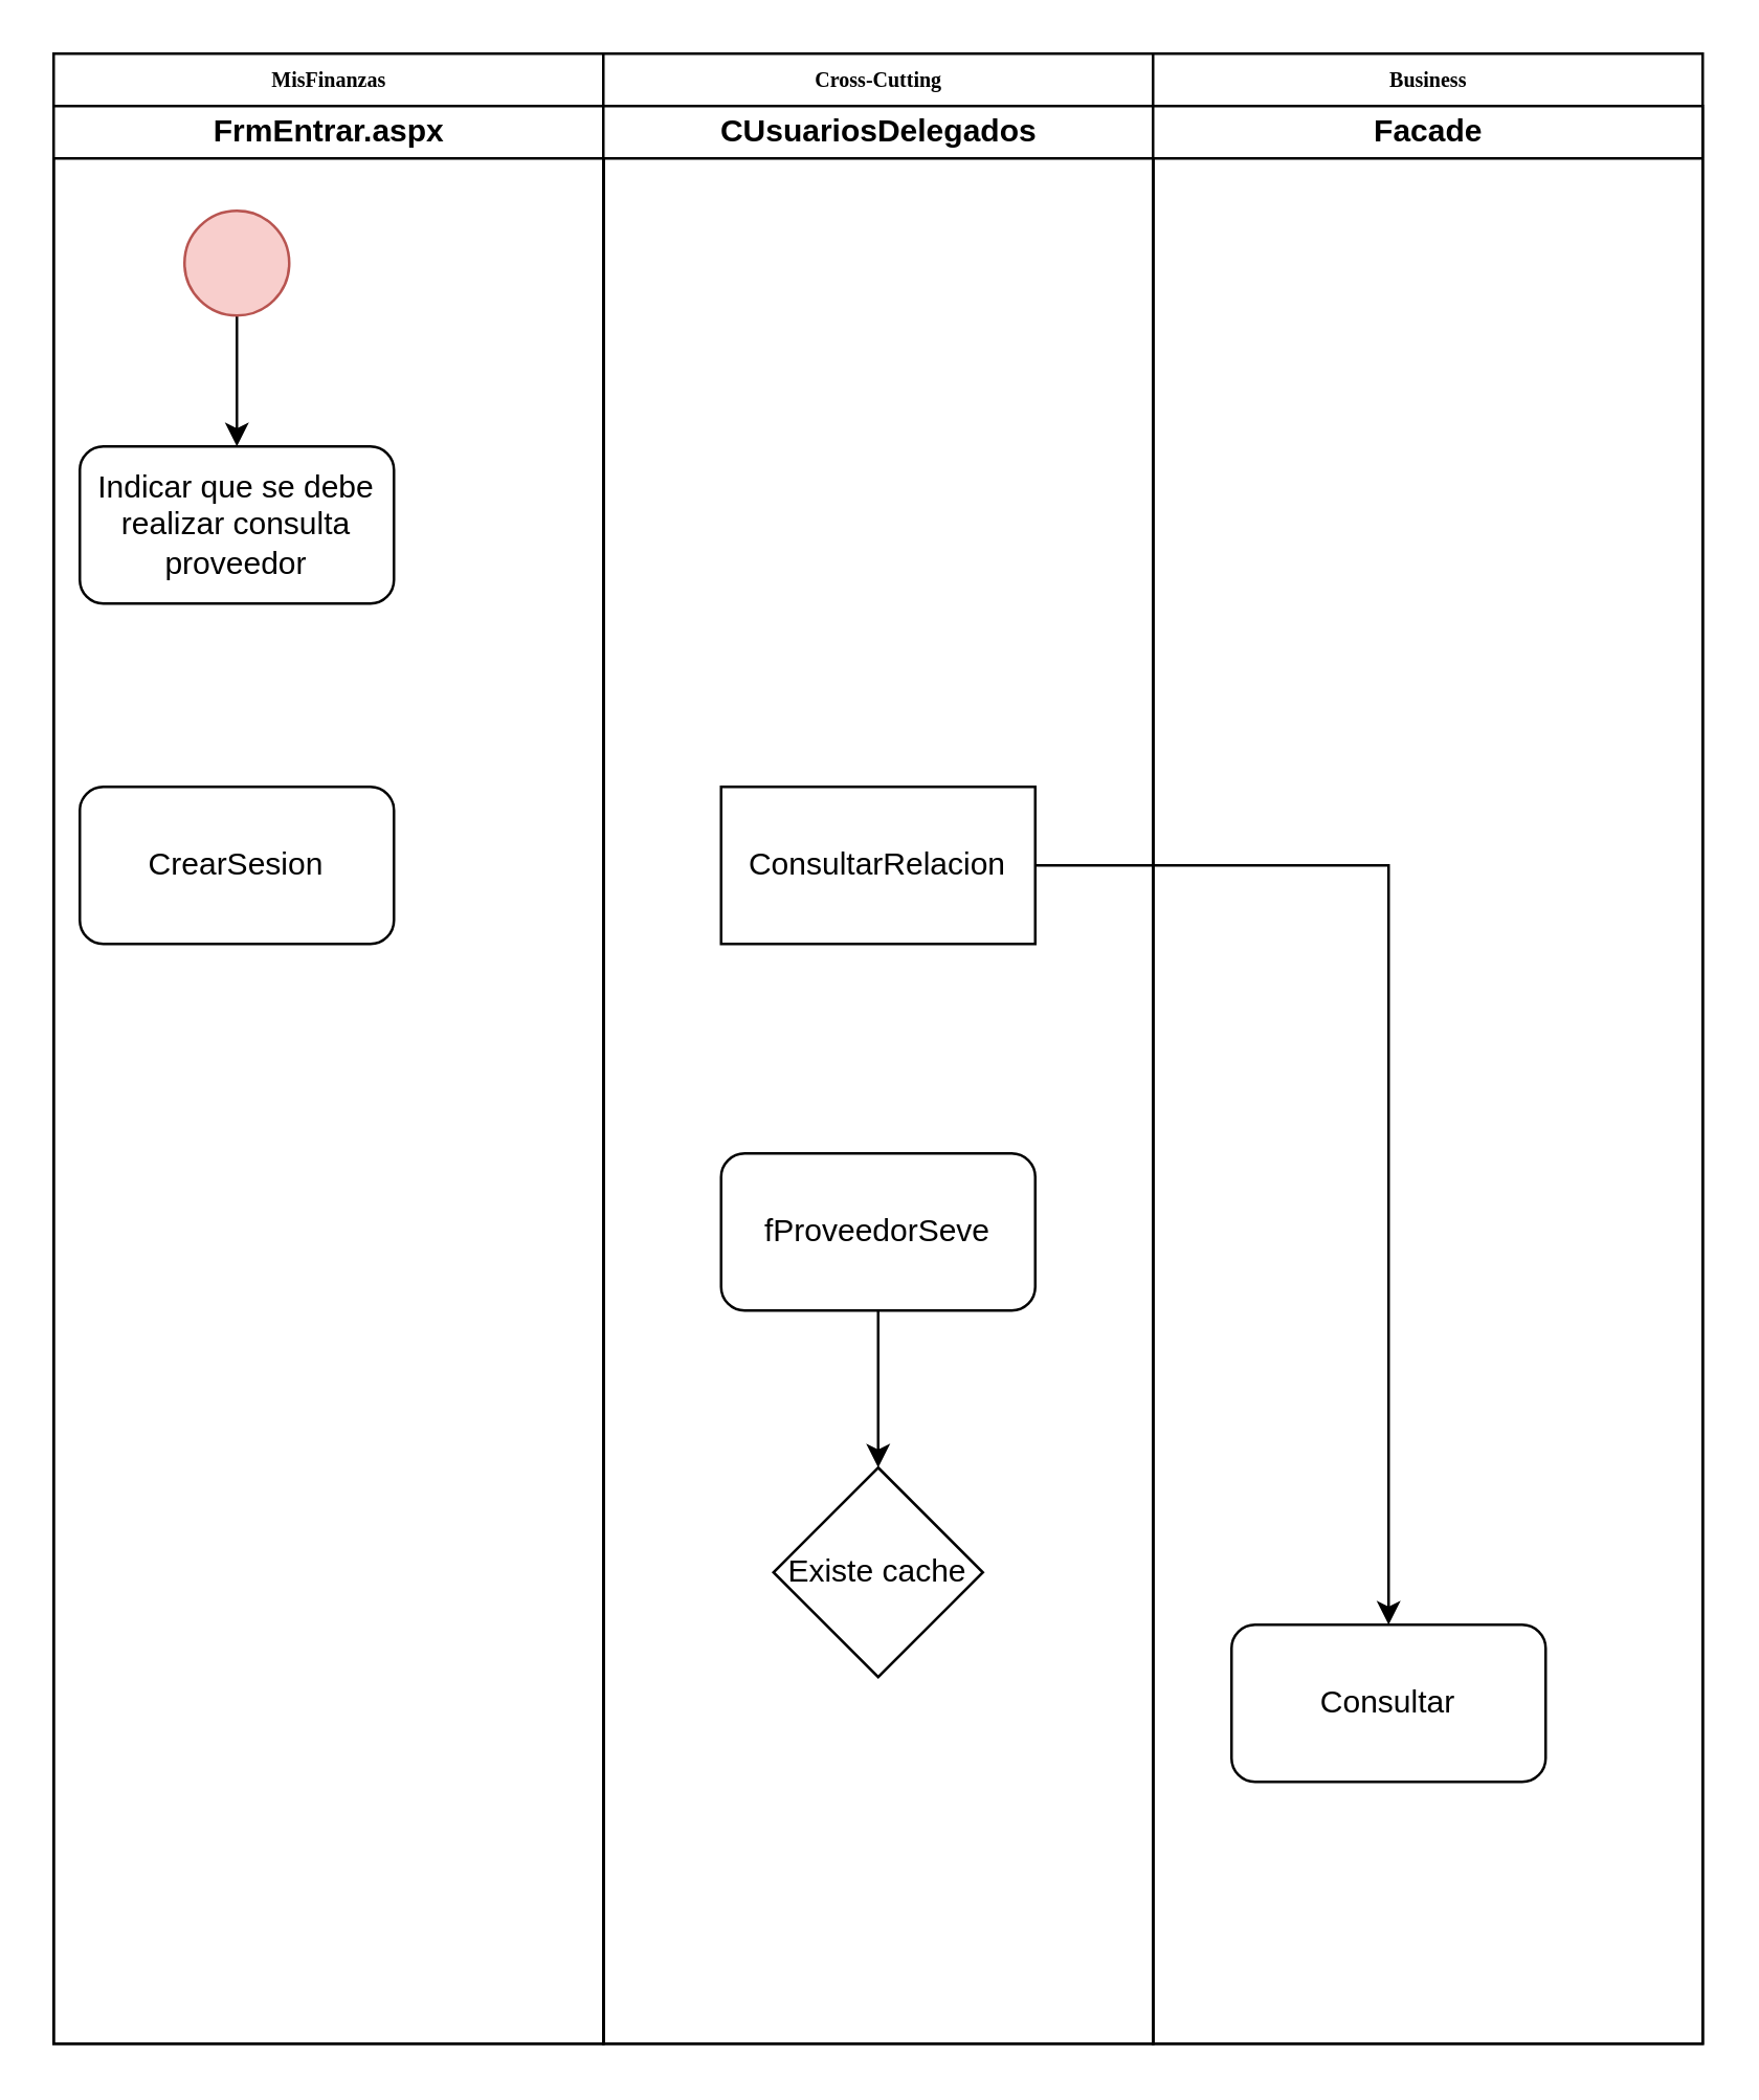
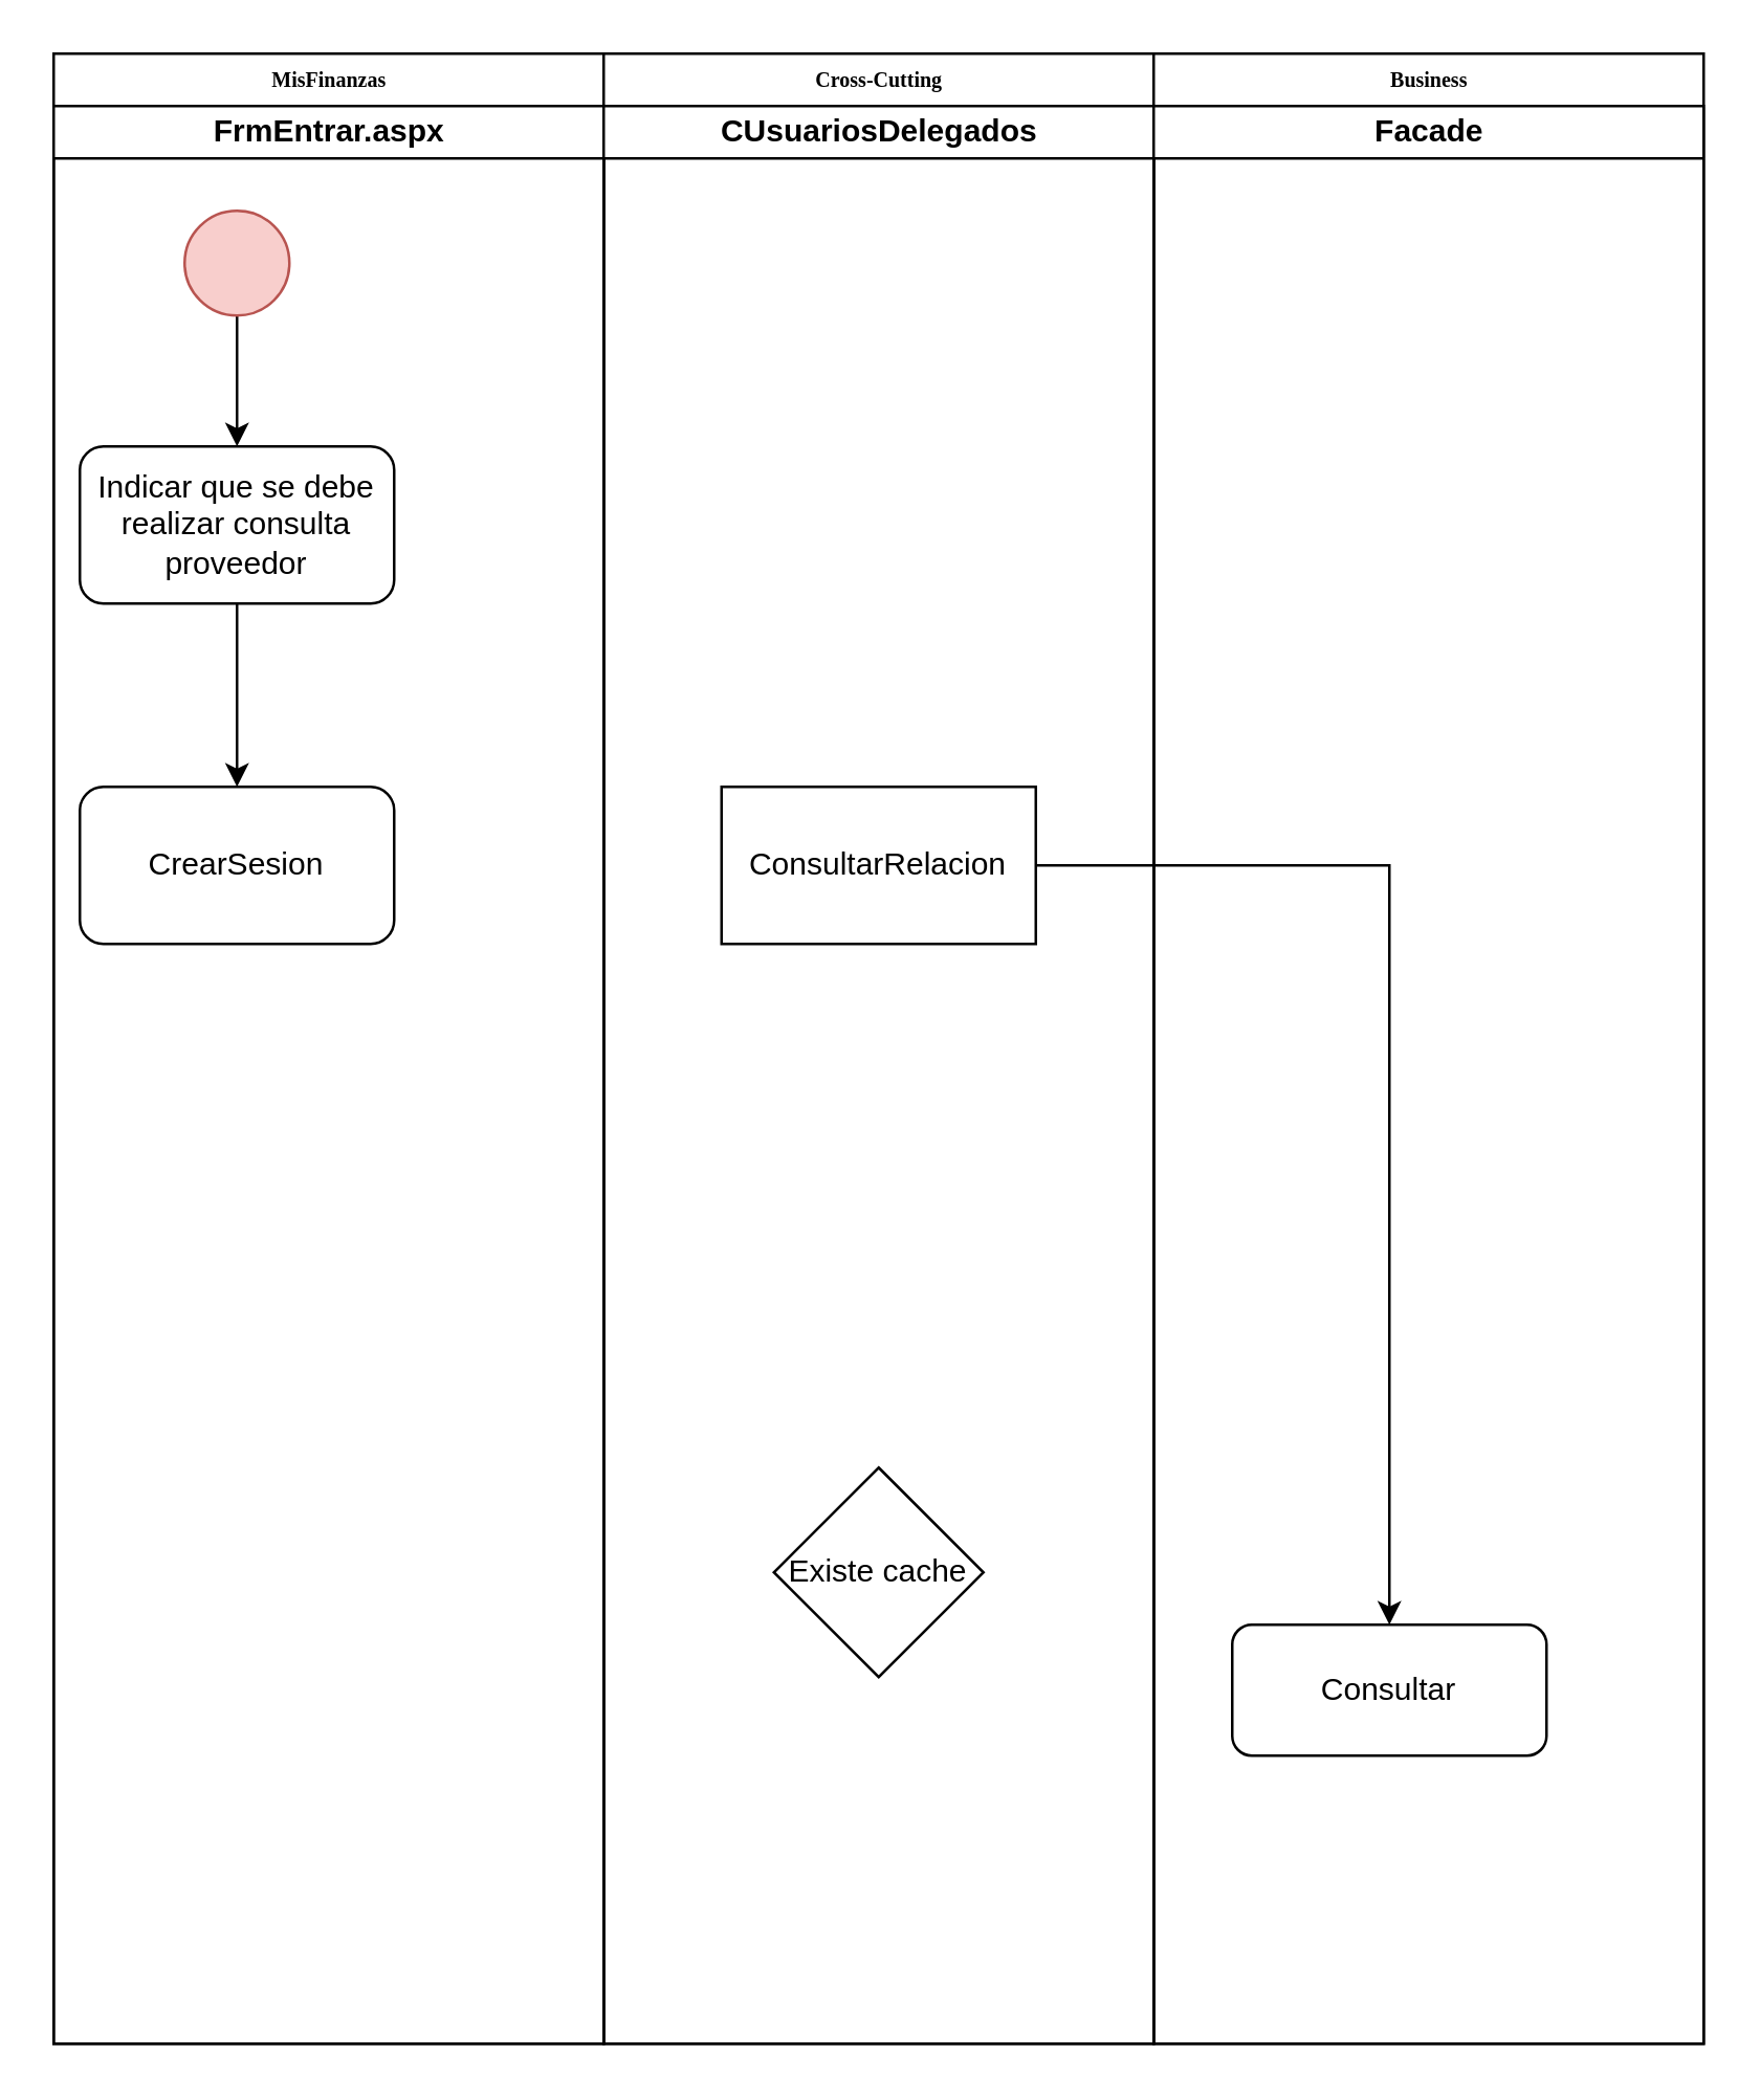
  <mxCell id="0" />
  <mxCell id="1" parent="0" />
  <mxCell id="2" value="MisFinanzas" style="swimlane;html=1;childLayout=stackLayout;startSize=20;rounded=0;shadow=0;labelBackgroundColor=none;strokeWidth=1;fontFamily=Verdana;fontSize=8;align=center;" parent="1" vertex="1"><mxGeometry x="20" y="20" width="210" height="760" as="geometry" /></mxCell>
  <mxCell id="3" value="FrmEntrar.aspx" style="swimlane;html=1;startSize=20;" vertex="1" parent="2"><mxGeometry y="20" width="210" height="740" as="geometry" /></mxCell>
  <mxCell id="4" style="edgeStyle=orthogonalEdgeStyle;rounded=0;orthogonalLoop=1;jettySize=auto;html=1;entryX=0.5;entryY=0;entryDx=0;entryDy=0;" edge="1" parent="3" source="5" target="6"><mxGeometry relative="1" as="geometry" /></mxCell>
  <mxCell id="5" value="" style="ellipse;whiteSpace=wrap;html=1;aspect=fixed;fillColor=#f8cecc;strokeColor=#b85450;" vertex="1" parent="3"><mxGeometry x="50" y="40" width="40" height="40" as="geometry" /></mxCell>
  <mxCell id="6" value="Indicar que se debe realizar consulta proveedor" style="rounded=1;whiteSpace=wrap;html=1;" vertex="1" parent="3"><mxGeometry x="10" y="130" width="120" height="60" as="geometry" /></mxCell>
  <mxCell id="7" value="CrearSesion" style="rounded=1;whiteSpace=wrap;html=1;" vertex="1" parent="3"><mxGeometry x="10" y="260" width="120" height="60" as="geometry" /></mxCell>
+ <mxCell id="8" style="edgeStyle=orthogonalEdgeStyle;rounded=0;orthogonalLoop=1;jettySize=auto;html=1;entryX=0.5;entryY=0;entryDx=0;entryDy=0;" edge="1" parent="3" source="6" target="7"><mxGeometry relative="1" as="geometry"><mxPoint x="70" y="270" as="targetPoint" /></mxGeometry></mxCell>
  <mxCell id="9" value="Cross-Cutting" style="swimlane;html=1;childLayout=stackLayout;startSize=20;rounded=0;shadow=0;labelBackgroundColor=none;strokeWidth=1;fontFamily=Verdana;fontSize=8;align=center;" vertex="1" parent="1"><mxGeometry x="230" y="20" width="210" height="760" as="geometry" /></mxCell>
  <mxCell id="10" value="CUsuariosDelegados" style="swimlane;html=1;startSize=20;" vertex="1" parent="9"><mxGeometry y="20" width="210" height="740" as="geometry" /></mxCell>
  <mxCell id="11" value="" style="edgeStyle=orthogonalEdgeStyle;rounded=0;orthogonalLoop=1;jettySize=auto;html=1;" edge="1" parent="10" source="12" target="18"><mxGeometry relative="1" as="geometry" /></mxCell>
  <mxCell id="12" value="ConsultarRelacion" style="whiteSpace=wrap;html=1;rounded=0;" vertex="1" parent="10"><mxGeometry x="45" y="260" width="120" height="60" as="geometry" /></mxCell>
- <mxCell id="13" style="edgeStyle=orthogonalEdgeStyle;rounded=0;orthogonalLoop=1;jettySize=auto;html=1;entryX=0.5;entryY=0;entryDx=0;entryDy=0;" edge="1" parent="10" source="14" target="15"><mxGeometry relative="1" as="geometry" /></mxCell>
- <mxCell id="14" value="fProveedorSeve" style="rounded=1;whiteSpace=wrap;html=1;" vertex="1" parent="10"><mxGeometry x="45" y="400" width="120" height="60" as="geometry" /></mxCell>
  <mxCell id="15" value="Existe cache" style="rhombus;whiteSpace=wrap;html=1;" vertex="1" parent="10"><mxGeometry x="65" y="520" width="80" height="80" as="geometry" /></mxCell>
  <mxCell id="16" value="Business" style="swimlane;html=1;childLayout=stackLayout;startSize=20;rounded=0;shadow=0;labelBackgroundColor=none;strokeWidth=1;fontFamily=Verdana;fontSize=8;align=center;" vertex="1" parent="1"><mxGeometry x="440" y="20" width="210" height="760" as="geometry" /></mxCell>
  <mxCell id="17" value="Facade" style="swimlane;html=1;startSize=20;" vertex="1" parent="16"><mxGeometry y="20" width="210" height="740" as="geometry" /></mxCell>
- <mxCell id="18" value="Consultar" style="rounded=1;whiteSpace=wrap;html=1;" vertex="1" parent="17"><mxGeometry x="30" y="580" width="120" height="60" as="geometry" /></mxCell>
+ <mxCell id="18" value="Consultar" style="rounded=1;whiteSpace=wrap;html=1;" vertex="1" parent="17"><mxGeometry x="30" y="580" width="120" height="50" as="geometry" /></mxCell>
